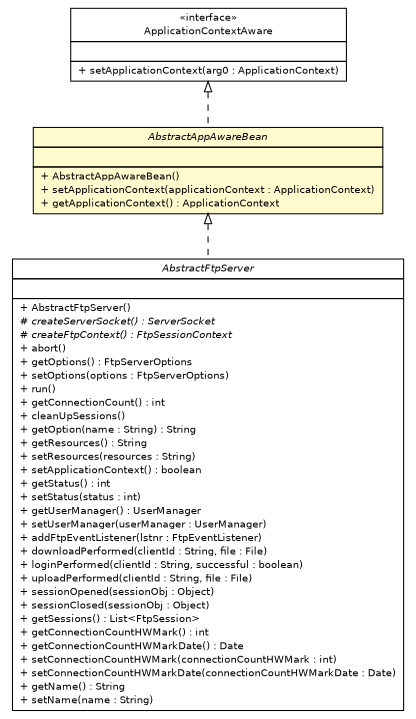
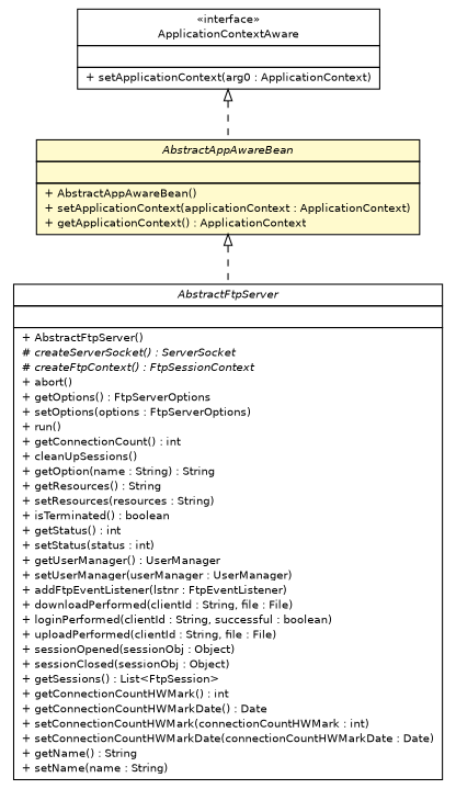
  digraph {
    nodesep=0.25
    ranksep=0.5
    node [fontcolor=black fontname=Helvetica fontsize=10.0 shape=plaintext]
    edge [arrowtail=empty dir=back fontname=Helvetica fontsize=10 headport=p labelfontname=Helvetica labelfontsize=10 style=dashed tailport=p]
-   n1 [label=<<table title="com.apporiented.hermesftp.server.AbstractFtpServer" border="0" cellborder="1" cellspacing="0" cellpadding="2" port="p" href="../server/AbstractFtpServer.html"> 		<tr><td><table border="0" cellspacing="0" cellpadding="1"> <tr><td align="center" balign="center"><font face="Helvetica-Oblique"> AbstractFtpServer </font></td></tr> 		</table></td></tr> 		<tr><td><table border="0" cellspacing="0" cellpadding="1"> <tr><td align="left" balign="left">  </td></tr> 		</table></td></tr> 		<tr><td><table border="0" cellspacing="0" cellpadding="1"> <tr><td align="left" balign="left"> + AbstractFtpServer() </td></tr> <tr><td align="left" balign="left"><font face="Helvetica-Oblique" point-size="10.0"> # createServerSocket() : ServerSocket </font></td></tr> <tr><td align="left" balign="left"><font face="Helvetica-Oblique" point-size="10.0"> # createFtpContext() : FtpSessionContext </font></td></tr> <tr><td align="left" balign="left"> + abort() </td></tr> <tr><td align="left" balign="left"> + getOptions() : FtpServerOptions </td></tr> <tr><td align="left" balign="left"> + setOptions(options : FtpServerOptions) </td></tr> <tr><td align="left" balign="left"> + run() </td></tr> <tr><td align="left" balign="left"> + getConnectionCount() : int </td></tr> <tr><td align="left" balign="left"> + cleanUpSessions() </td></tr> <tr><td align="left" balign="left"> + getOption(name : String) : String </td></tr> <tr><td align="left" balign="left"> + getResources() : String </td></tr> <tr><td align="left" balign="left"> + setResources(resources : String) </td></tr> <tr><td align="left" balign="left"> + setApplicationContext() : boolean </td></tr> <tr><td align="left" balign="left"> + getStatus() : int </td></tr> <tr><td align="left" balign="left"> + setStatus(status : int) </td></tr> <tr><td align="left" balign="left"> + getUserManager() : UserManager </td></tr> <tr><td align="left" balign="left"> + setUserManager(userManager : UserManager) </td></tr> <tr><td align="left" balign="left"> + addFtpEventListener(lstnr : FtpEventListener) </td></tr> <tr><td align="left" balign="left"> + downloadPerformed(clientId : String, file : File) </td></tr> <tr><td align="left" balign="left"> + loginPerformed(clientId : String, successful : boolean) </td></tr> <tr><td align="left" balign="left"> + uploadPerformed(clientId : String, file : File) </td></tr> <tr><td align="left" balign="left"> + sessionOpened(sessionObj : Object) </td></tr> <tr><td align="left" balign="left"> + sessionClosed(sessionObj : Object) </td></tr> <tr><td align="left" balign="left"> + getSessions() : List&lt;FtpSession&gt; </td></tr> <tr><td align="left" balign="left"> + getConnectionCountHWMark() : int </td></tr> <tr><td align="left" balign="left"> + getConnectionCountHWMarkDate() : Date </td></tr> <tr><td align="left" balign="left"> + setConnectionCountHWMark(connectionCountHWMark : int) </td></tr> <tr><td align="left" balign="left"> + setConnectionCountHWMarkDate(connectionCountHWMarkDate : Date) </td></tr> <tr><td align="left" balign="left"> + getName() : String </td></tr> <tr><td align="left" balign="left"> + setName(name : String) </td></tr> 		</table></td></tr> 		</table>>]
+   n1 [label=<<table title="com.apporiented.hermesftp.server.AbstractFtpServer" border="0" cellborder="1" cellspacing="0" cellpadding="2" port="p" href="../server/AbstractFtpServer.html"> 		<tr><td><table border="0" cellspacing="0" cellpadding="1"> <tr><td align="center" balign="center"><font face="Helvetica-Oblique"> AbstractFtpServer </font></td></tr> 		</table></td></tr> 		<tr><td><table border="0" cellspacing="0" cellpadding="1"> <tr><td align="left" balign="left">  </td></tr> 		</table></td></tr> 		<tr><td><table border="0" cellspacing="0" cellpadding="1"> <tr><td align="left" balign="left"> + AbstractFtpServer() </td></tr> <tr><td align="left" balign="left"><font face="Helvetica-Oblique" point-size="10.0"> # createServerSocket() : ServerSocket </font></td></tr> <tr><td align="left" balign="left"><font face="Helvetica-Oblique" point-size="10.0"> # createFtpContext() : FtpSessionContext </font></td></tr> <tr><td align="left" balign="left"> + abort() </td></tr> <tr><td align="left" balign="left"> + getOptions() : FtpServerOptions </td></tr> <tr><td align="left" balign="left"> + setOptions(options : FtpServerOptions) </td></tr> <tr><td align="left" balign="left"> + run() </td></tr> <tr><td align="left" balign="left"> + getConnectionCount() : int </td></tr> <tr><td align="left" balign="left"> + cleanUpSessions() </td></tr> <tr><td align="left" balign="left"> + getOption(name : String) : String </td></tr> <tr><td align="left" balign="left"> + getResources() : String </td></tr> <tr><td align="left" balign="left"> + setResources(resources : String) </td></tr> <tr><td align="left" balign="left"> + isTerminated() : boolean </td></tr> <tr><td align="left" balign="left"> + getStatus() : int </td></tr> <tr><td align="left" balign="left"> + setStatus(status : int) </td></tr> <tr><td align="left" balign="left"> + getUserManager() : UserManager </td></tr> <tr><td align="left" balign="left"> + setUserManager(userManager : UserManager) </td></tr> <tr><td align="left" balign="left"> + addFtpEventListener(lstnr : FtpEventListener) </td></tr> <tr><td align="left" balign="left"> + downloadPerformed(clientId : String, file : File) </td></tr> <tr><td align="left" balign="left"> + loginPerformed(clientId : String, successful : boolean) </td></tr> <tr><td align="left" balign="left"> + uploadPerformed(clientId : String, file : File) </td></tr> <tr><td align="left" balign="left"> + sessionOpened(sessionObj : Object) </td></tr> <tr><td align="left" balign="left"> + sessionClosed(sessionObj : Object) </td></tr> <tr><td align="left" balign="left"> + getSessions() : List&lt;FtpSession&gt; </td></tr> <tr><td align="left" balign="left"> + getConnectionCountHWMark() : int </td></tr> <tr><td align="left" balign="left"> + getConnectionCountHWMarkDate() : Date </td></tr> <tr><td align="left" balign="left"> + setConnectionCountHWMark(connectionCountHWMark : int) </td></tr> <tr><td align="left" balign="left"> + setConnectionCountHWMarkDate(connectionCountHWMarkDate : Date) </td></tr> <tr><td align="left" balign="left"> + getName() : String </td></tr> <tr><td align="left" balign="left"> + setName(name : String) </td></tr> 		</table></td></tr> 		</table>>]
    n2 [label=<<table title="com.apporiented.hermesftp.utils.AbstractAppAwareBean" border="0" cellborder="1" cellspacing="0" cellpadding="2" port="p" bgcolor="lemonChiffon" href="./AbstractAppAwareBean.html"> 		<tr><td><table border="0" cellspacing="0" cellpadding="1"> <tr><td align="center" balign="center"><font face="Helvetica-Oblique"> AbstractAppAwareBean </font></td></tr> 		</table></td></tr> 		<tr><td><table border="0" cellspacing="0" cellpadding="1"> <tr><td align="left" balign="left">  </td></tr> 		</table></td></tr> 		<tr><td><table border="0" cellspacing="0" cellpadding="1"> <tr><td align="left" balign="left"> + AbstractAppAwareBean() </td></tr> <tr><td align="left" balign="left"> + setApplicationContext(applicationContext : ApplicationContext) </td></tr> <tr><td align="left" balign="left"> + getApplicationContext() : ApplicationContext </td></tr> 		</table></td></tr> 		</table>>]
    n3 [label=<<table title="org.springframework.context.ApplicationContextAware" border="0" cellborder="1" cellspacing="0" cellpadding="2" port="p" href="http://java.sun.com/j2se/1.4.2/docs/api/org/springframework/context/ApplicationContextAware.html"> 		<tr><td><table border="0" cellspacing="0" cellpadding="1"> <tr><td align="center" balign="center"> &#171;interface&#187; </td></tr> <tr><td align="center" balign="center"> ApplicationContextAware </td></tr> 		</table></td></tr> 		<tr><td><table border="0" cellspacing="0" cellpadding="1"> <tr><td align="left" balign="left">  </td></tr> 		</table></td></tr> 		<tr><td><table border="0" cellspacing="0" cellpadding="1"> <tr><td align="left" balign="left"> + setApplicationContext(arg0 : ApplicationContext) </td></tr> 		</table></td></tr> 		</table>>]
    n2 -> n1
    n3 -> n2
  }
